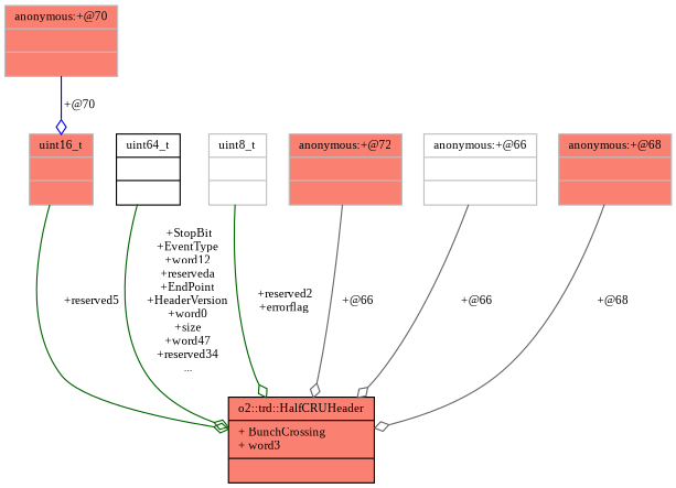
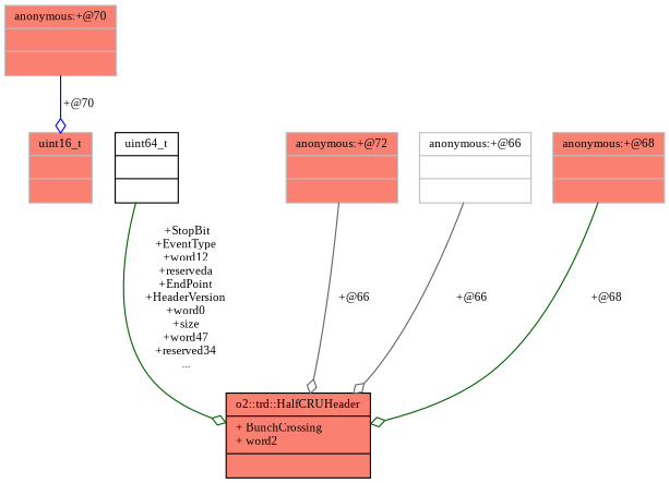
  digraph {
    fontname="Liberation Serif"
    node [color=grey75 fillcolor=salmon fontname="Liberation Serif" fontsize=10 shape=record style=filled]
    edge [arrowhead=odiamond color=darkgreen fontname="Liberation Serif" fontsize=10 labelfontname=Helvetica labelfontsize=10 style=solid]
-   n1 [color=black fontcolor=black height=0.2 label="{o2::trd::HalfCRUHeader\n|+ BunchCrossing\l+ word3\l|}" width=0.4]
+   n1 [color=black fontcolor=black height=0.2 label="{o2::trd::HalfCRUHeader\n|+ BunchCrossing\l+ word2\l|}" width=0.4]
    n2 [height=0.2 label="{anonymous:+@70\n||}" width=0.4]
    n3 [height=0.2 label="{uint16_t\n||}" width=0.4]
    n4 [color=black fillcolor=white height=0.2 label="{uint64_t\n||}" width=0.4]
-   n5 [fillcolor=white height=0.2 label="{uint8_t\n||}" width=0.4]
    n6 [height=0.2 label="{anonymous:+@72\n||}" width=0.4]
    n7 [fillcolor=white height=0.2 label="{anonymous:+@66\n||}" width=0.4]
    n8 [height=0.2 label="{anonymous:+@68\n||}" width=0.4]
    n2 -> n3 [color=blue label=" +@70"]
-   n3 -> n1 [label=" +reserved5"]
    n4 -> n1 [label=" +StopBit\n+EventType\n+word12\n+reserveda\n+EndPoint\n+HeaderVersion\n+word0\n+size\n+word47\n+reserved34\n..."]
-   n5 -> n1 [label=" +reserved2\n+errorflag"]
    n6 -> n1 [color=gray40 label=" +@66"]
    n7 -> n1 [color=gray40 label=" +@66"]
-   n8 -> n1 [color=gray40 label=" +@68"]
+   n8 -> n1 [label=" +@68"]
  }
